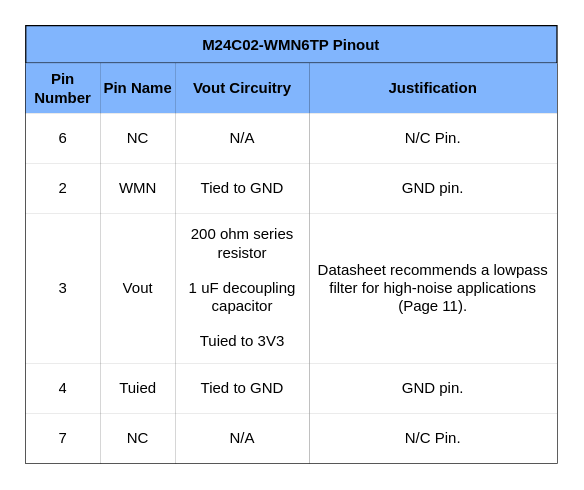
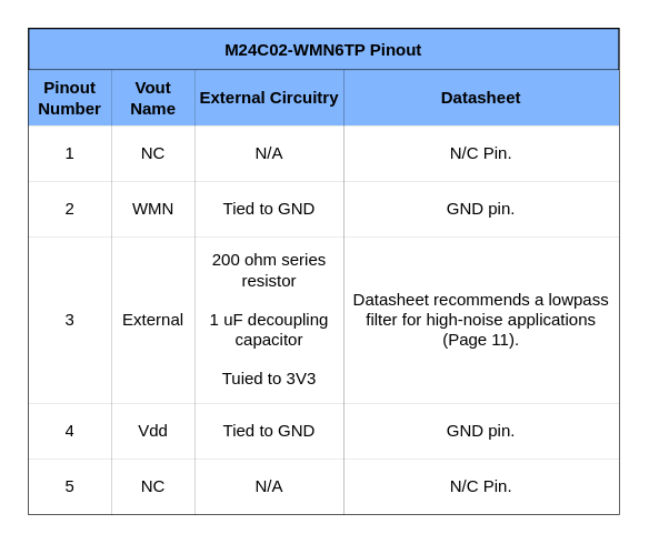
  <mxCell id="0" />
  <mxCell id="1" parent="0" />
  <mxCell id="2" value="M24C02-WMN6TP Pinout" style="shape=table;startSize=30;container=1;collapsible=0;childLayout=tableLayout;fillColor=#81B5FD;strokeColor=default;fontStyle=1" vertex="1" parent="1"><mxGeometry x="20" y="20" width="425" height="350" as="geometry" /></mxCell>
  <mxCell id="3" value="" style="shape=tableRow;horizontal=0;startSize=0;swimlaneHead=0;swimlaneBody=0;strokeColor=inherit;top=0;left=0;bottom=0;right=0;collapsible=0;dropTarget=0;fillColor=none;points=[[0,0.5],[1,0.5]];portConstraint=eastwest;" vertex="1" parent="2"><mxGeometry y="30" width="425" height="40" as="geometry" /></mxCell>
- <mxCell id="4" value="Pin Number" style="shape=partialRectangle;html=1;whiteSpace=wrap;connectable=0;overflow=hidden;top=0;left=0;bottom=0;right=0;pointerEvents=1;strokeColor=#6C8EBF;fillColor=#81B5FD;fontStyle=1" vertex="1" parent="3"><mxGeometry width="60" height="40" as="geometry"><mxRectangle width="60" height="40" as="alternateBounds" /></mxGeometry></mxCell>
- <mxCell id="5" value="Pin Name" style="shape=partialRectangle;html=1;whiteSpace=wrap;connectable=0;overflow=hidden;top=0;left=0;bottom=0;right=0;pointerEvents=1;fillColor=#81B5FD;strokeColor=#6C8EBF;fontStyle=1" vertex="1" parent="3"><mxGeometry x="60" width="60" height="40" as="geometry"><mxRectangle width="60" height="40" as="alternateBounds" /></mxGeometry></mxCell>
- <mxCell id="6" value="Vout Circuitry" style="shape=partialRectangle;html=1;whiteSpace=wrap;connectable=0;overflow=hidden;top=0;left=0;bottom=0;right=0;pointerEvents=1;fillColor=#81B5FD;strokeColor=#6C8EBF;fontStyle=1" vertex="1" parent="3"><mxGeometry x="120" width="107" height="40" as="geometry"><mxRectangle width="107" height="40" as="alternateBounds" /></mxGeometry></mxCell>
- <mxCell id="7" value="Justification" style="shape=partialRectangle;html=1;whiteSpace=wrap;connectable=0;overflow=hidden;top=0;left=0;bottom=0;right=0;pointerEvents=1;fillColor=#81B5FD;strokeColor=#6C8EBF;fontStyle=1" vertex="1" parent="3"><mxGeometry x="227" width="198" height="40" as="geometry"><mxRectangle width="198" height="40" as="alternateBounds" /></mxGeometry></mxCell>
+ <mxCell id="4" value="Pinout Number" style="shape=partialRectangle;html=1;whiteSpace=wrap;connectable=0;overflow=hidden;top=0;left=0;bottom=0;right=0;pointerEvents=1;strokeColor=#6C8EBF;fillColor=#81B5FD;fontStyle=1" vertex="1" parent="3"><mxGeometry width="60" height="40" as="geometry"><mxRectangle width="60" height="40" as="alternateBounds" /></mxGeometry></mxCell>
+ <mxCell id="5" value="Vout Name" style="shape=partialRectangle;html=1;whiteSpace=wrap;connectable=0;overflow=hidden;top=0;left=0;bottom=0;right=0;pointerEvents=1;fillColor=#81B5FD;strokeColor=#6C8EBF;fontStyle=1" vertex="1" parent="3"><mxGeometry x="60" width="60" height="40" as="geometry"><mxRectangle width="60" height="40" as="alternateBounds" /></mxGeometry></mxCell>
+ <mxCell id="6" value="External Circuitry" style="shape=partialRectangle;html=1;whiteSpace=wrap;connectable=0;overflow=hidden;top=0;left=0;bottom=0;right=0;pointerEvents=1;fillColor=#81B5FD;strokeColor=#6C8EBF;fontStyle=1" vertex="1" parent="3"><mxGeometry x="120" width="107" height="40" as="geometry"><mxRectangle width="107" height="40" as="alternateBounds" /></mxGeometry></mxCell>
+ <mxCell id="7" value="Datasheet" style="shape=partialRectangle;html=1;whiteSpace=wrap;connectable=0;overflow=hidden;top=0;left=0;bottom=0;right=0;pointerEvents=1;fillColor=#81B5FD;strokeColor=#6C8EBF;fontStyle=1" vertex="1" parent="3"><mxGeometry x="227" width="198" height="40" as="geometry"><mxRectangle width="198" height="40" as="alternateBounds" /></mxGeometry></mxCell>
  <mxCell id="8" value="" style="shape=tableRow;horizontal=0;startSize=0;swimlaneHead=0;swimlaneBody=0;strokeColor=inherit;top=0;left=0;bottom=0;right=0;collapsible=0;dropTarget=0;fillColor=none;points=[[0,0.5],[1,0.5]];portConstraint=eastwest;" vertex="1" parent="2"><mxGeometry y="70" width="425" height="40" as="geometry" /></mxCell>
- <mxCell id="9" value="6" style="shape=partialRectangle;html=1;whiteSpace=wrap;connectable=0;overflow=hidden;top=0;left=0;bottom=0;right=0;pointerEvents=1;" vertex="1" parent="8"><mxGeometry width="60" height="40" as="geometry"><mxRectangle width="60" height="40" as="alternateBounds" /></mxGeometry></mxCell>
+ <mxCell id="9" value="1" style="shape=partialRectangle;html=1;whiteSpace=wrap;connectable=0;overflow=hidden;top=0;left=0;bottom=0;right=0;pointerEvents=1;" vertex="1" parent="8"><mxGeometry width="60" height="40" as="geometry"><mxRectangle width="60" height="40" as="alternateBounds" /></mxGeometry></mxCell>
  <mxCell id="10" value="NC" style="shape=partialRectangle;html=1;whiteSpace=wrap;connectable=0;overflow=hidden;top=0;left=0;bottom=0;right=0;pointerEvents=1;" vertex="1" parent="8"><mxGeometry x="60" width="60" height="40" as="geometry"><mxRectangle width="60" height="40" as="alternateBounds" /></mxGeometry></mxCell>
  <mxCell id="11" value="N/A" style="shape=partialRectangle;html=1;whiteSpace=wrap;connectable=0;overflow=hidden;top=0;left=0;bottom=0;right=0;pointerEvents=1;" vertex="1" parent="8"><mxGeometry x="120" width="107" height="40" as="geometry"><mxRectangle width="107" height="40" as="alternateBounds" /></mxGeometry></mxCell>
  <mxCell id="12" value="N/C Pin." style="shape=partialRectangle;html=1;whiteSpace=wrap;connectable=0;overflow=hidden;top=0;left=0;bottom=0;right=0;pointerEvents=1;" vertex="1" parent="8"><mxGeometry x="227" width="198" height="40" as="geometry"><mxRectangle width="198" height="40" as="alternateBounds" /></mxGeometry></mxCell>
  <mxCell id="13" value="" style="shape=tableRow;horizontal=0;startSize=0;swimlaneHead=0;swimlaneBody=0;strokeColor=inherit;top=0;left=0;bottom=0;right=0;collapsible=0;dropTarget=0;fillColor=none;points=[[0,0.5],[1,0.5]];portConstraint=eastwest;" vertex="1" parent="2"><mxGeometry y="110" width="425" height="40" as="geometry" /></mxCell>
  <mxCell id="14" value="2" style="shape=partialRectangle;html=1;whiteSpace=wrap;connectable=0;overflow=hidden;top=0;left=0;bottom=0;right=0;pointerEvents=1;" vertex="1" parent="13"><mxGeometry width="60" height="40" as="geometry"><mxRectangle width="60" height="40" as="alternateBounds" /></mxGeometry></mxCell>
  <mxCell id="15" value="WMN" style="shape=partialRectangle;html=1;whiteSpace=wrap;connectable=0;overflow=hidden;top=0;left=0;bottom=0;right=0;pointerEvents=1;" vertex="1" parent="13"><mxGeometry x="60" width="60" height="40" as="geometry"><mxRectangle width="60" height="40" as="alternateBounds" /></mxGeometry></mxCell>
  <mxCell id="16" value="Tied to GND" style="shape=partialRectangle;html=1;whiteSpace=wrap;connectable=0;overflow=hidden;top=0;left=0;bottom=0;right=0;pointerEvents=1;" vertex="1" parent="13"><mxGeometry x="120" width="107" height="40" as="geometry"><mxRectangle width="107" height="40" as="alternateBounds" /></mxGeometry></mxCell>
  <mxCell id="17" value="GND pin." style="shape=partialRectangle;html=1;whiteSpace=wrap;connectable=0;overflow=hidden;top=0;left=0;bottom=0;right=0;pointerEvents=1;" vertex="1" parent="13"><mxGeometry x="227" width="198" height="40" as="geometry"><mxRectangle width="198" height="40" as="alternateBounds" /></mxGeometry></mxCell>
  <mxCell id="18" value="" style="shape=tableRow;horizontal=0;startSize=0;swimlaneHead=0;swimlaneBody=0;strokeColor=inherit;top=0;left=0;bottom=0;right=0;collapsible=0;dropTarget=0;fillColor=none;points=[[0,0.5],[1,0.5]];portConstraint=eastwest;" vertex="1" parent="2"><mxGeometry y="150" width="425" height="120" as="geometry" /></mxCell>
  <mxCell id="19" value="3" style="shape=partialRectangle;html=1;whiteSpace=wrap;connectable=0;overflow=hidden;top=0;left=0;bottom=0;right=0;pointerEvents=1;" vertex="1" parent="18"><mxGeometry width="60" height="120" as="geometry"><mxRectangle width="60" height="120" as="alternateBounds" /></mxGeometry></mxCell>
- <mxCell id="20" value="Vout" style="shape=partialRectangle;html=1;whiteSpace=wrap;connectable=0;overflow=hidden;top=0;left=0;bottom=0;right=0;pointerEvents=1;" vertex="1" parent="18"><mxGeometry x="60" width="60" height="120" as="geometry"><mxRectangle width="60" height="120" as="alternateBounds" /></mxGeometry></mxCell>
+ <mxCell id="20" value="External" style="shape=partialRectangle;html=1;whiteSpace=wrap;connectable=0;overflow=hidden;top=0;left=0;bottom=0;right=0;pointerEvents=1;" vertex="1" parent="18"><mxGeometry x="60" width="60" height="120" as="geometry"><mxRectangle width="60" height="120" as="alternateBounds" /></mxGeometry></mxCell>
  <mxCell id="21" value="200 ohm series resistor&lt;br&gt;&lt;br&gt;1 uF decoupling capacitor&lt;br&gt;&lt;br&gt;Tuied to 3V3" style="shape=partialRectangle;html=1;whiteSpace=wrap;connectable=0;overflow=hidden;top=0;left=0;bottom=0;right=0;pointerEvents=1;" vertex="1" parent="18"><mxGeometry x="120" width="107" height="120" as="geometry"><mxRectangle width="107" height="120" as="alternateBounds" /></mxGeometry></mxCell>
  <mxCell id="22" value="Datasheet recommends a lowpass filter for high-noise applications (Page 11)." style="shape=partialRectangle;html=1;whiteSpace=wrap;connectable=0;overflow=hidden;top=0;left=0;bottom=0;right=0;pointerEvents=1;" vertex="1" parent="18"><mxGeometry x="227" width="198" height="120" as="geometry"><mxRectangle width="198" height="120" as="alternateBounds" /></mxGeometry></mxCell>
  <mxCell id="23" value="" style="shape=tableRow;horizontal=0;startSize=0;swimlaneHead=0;swimlaneBody=0;strokeColor=inherit;top=0;left=0;bottom=0;right=0;collapsible=0;dropTarget=0;fillColor=none;points=[[0,0.5],[1,0.5]];portConstraint=eastwest;" vertex="1" parent="2"><mxGeometry y="270" width="425" height="40" as="geometry" /></mxCell>
  <mxCell id="24" value="4" style="shape=partialRectangle;html=1;whiteSpace=wrap;connectable=0;overflow=hidden;top=0;left=0;bottom=0;right=0;pointerEvents=1;" vertex="1" parent="23"><mxGeometry width="60" height="40" as="geometry"><mxRectangle width="60" height="40" as="alternateBounds" /></mxGeometry></mxCell>
- <mxCell id="25" value="Tuied" style="shape=partialRectangle;html=1;whiteSpace=wrap;connectable=0;overflow=hidden;top=0;left=0;bottom=0;right=0;pointerEvents=1;" vertex="1" parent="23"><mxGeometry x="60" width="60" height="40" as="geometry"><mxRectangle width="60" height="40" as="alternateBounds" /></mxGeometry></mxCell>
+ <mxCell id="25" value="Vdd" style="shape=partialRectangle;html=1;whiteSpace=wrap;connectable=0;overflow=hidden;top=0;left=0;bottom=0;right=0;pointerEvents=1;" vertex="1" parent="23"><mxGeometry x="60" width="60" height="40" as="geometry"><mxRectangle width="60" height="40" as="alternateBounds" /></mxGeometry></mxCell>
  <mxCell id="26" value="Tied to GND" style="shape=partialRectangle;html=1;whiteSpace=wrap;connectable=0;overflow=hidden;top=0;left=0;bottom=0;right=0;pointerEvents=1;" vertex="1" parent="23"><mxGeometry x="120" width="107" height="40" as="geometry"><mxRectangle width="107" height="40" as="alternateBounds" /></mxGeometry></mxCell>
  <mxCell id="27" value="GND pin." style="shape=partialRectangle;html=1;whiteSpace=wrap;connectable=0;overflow=hidden;top=0;left=0;bottom=0;right=0;pointerEvents=1;" vertex="1" parent="23"><mxGeometry x="227" width="198" height="40" as="geometry"><mxRectangle width="198" height="40" as="alternateBounds" /></mxGeometry></mxCell>
  <mxCell id="28" value="" style="shape=tableRow;horizontal=0;startSize=0;swimlaneHead=0;swimlaneBody=0;strokeColor=inherit;top=0;left=0;bottom=0;right=0;collapsible=0;dropTarget=0;fillColor=none;points=[[0,0.5],[1,0.5]];portConstraint=eastwest;" vertex="1" parent="2"><mxGeometry y="310" width="425" height="40" as="geometry" /></mxCell>
- <mxCell id="29" value="7" style="shape=partialRectangle;html=1;whiteSpace=wrap;connectable=0;overflow=hidden;top=0;left=0;bottom=0;right=0;pointerEvents=1;" vertex="1" parent="28"><mxGeometry width="60" height="40" as="geometry"><mxRectangle width="60" height="40" as="alternateBounds" /></mxGeometry></mxCell>
+ <mxCell id="29" value="5" style="shape=partialRectangle;html=1;whiteSpace=wrap;connectable=0;overflow=hidden;top=0;left=0;bottom=0;right=0;pointerEvents=1;" vertex="1" parent="28"><mxGeometry width="60" height="40" as="geometry"><mxRectangle width="60" height="40" as="alternateBounds" /></mxGeometry></mxCell>
  <mxCell id="30" value="NC" style="shape=partialRectangle;html=1;whiteSpace=wrap;connectable=0;overflow=hidden;top=0;left=0;bottom=0;right=0;pointerEvents=1;" vertex="1" parent="28"><mxGeometry x="60" width="60" height="40" as="geometry"><mxRectangle width="60" height="40" as="alternateBounds" /></mxGeometry></mxCell>
  <mxCell id="31" value="N/A" style="shape=partialRectangle;html=1;whiteSpace=wrap;connectable=0;overflow=hidden;top=0;left=0;bottom=0;right=0;pointerEvents=1;" vertex="1" parent="28"><mxGeometry x="120" width="107" height="40" as="geometry"><mxRectangle width="107" height="40" as="alternateBounds" /></mxGeometry></mxCell>
  <mxCell id="32" value="N/C Pin." style="shape=partialRectangle;html=1;whiteSpace=wrap;connectable=0;overflow=hidden;top=0;left=0;bottom=0;right=0;pointerEvents=1;" vertex="1" parent="28"><mxGeometry x="227" width="198" height="40" as="geometry"><mxRectangle width="198" height="40" as="alternateBounds" /></mxGeometry></mxCell>
